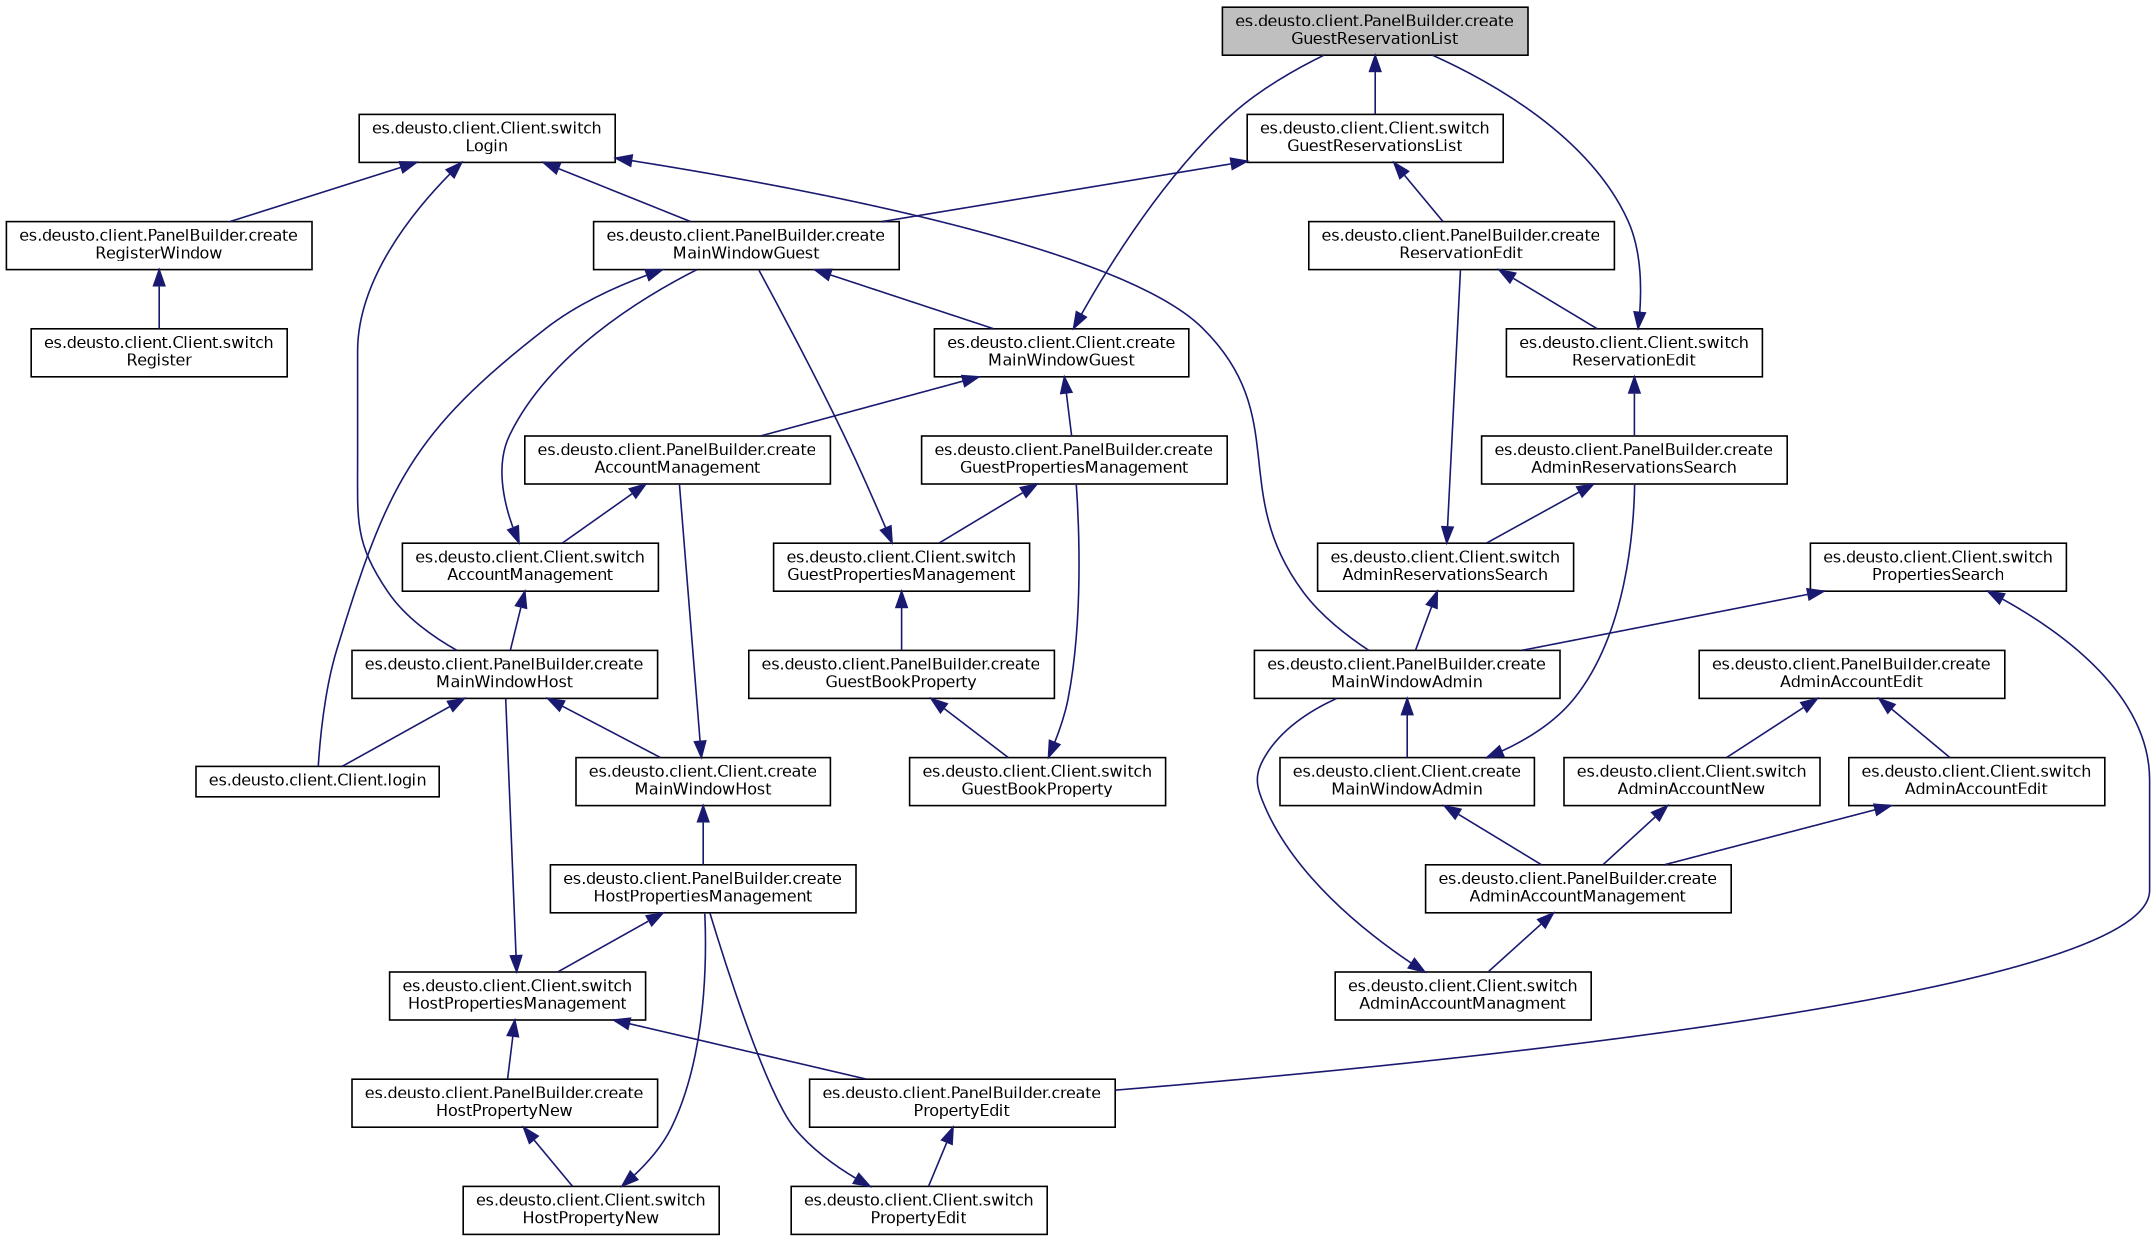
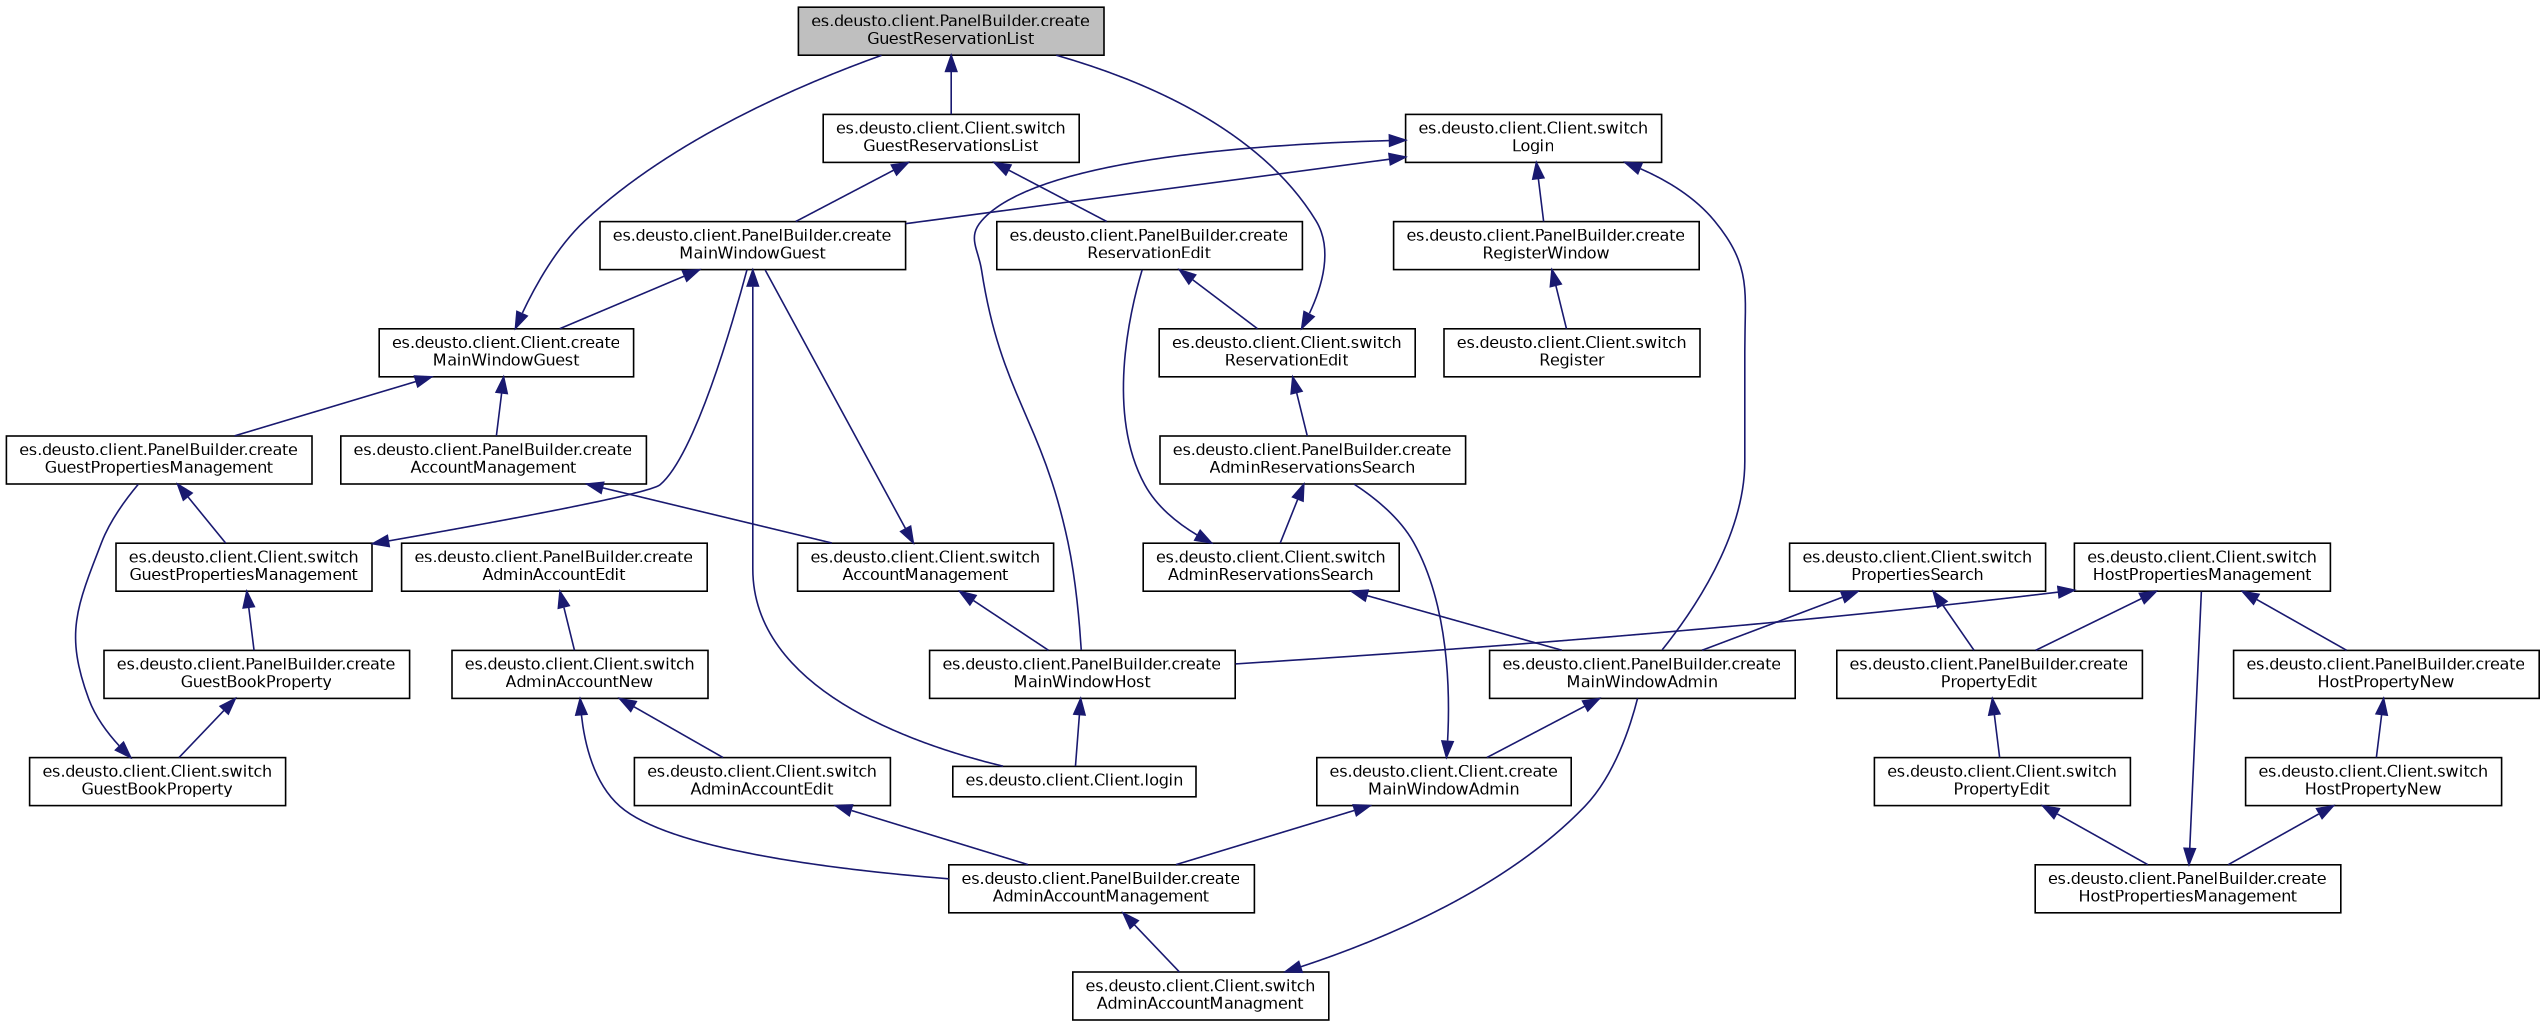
  digraph {
    rankdir=TB
    node [color=black fillcolor=white fontname=Helvetica fontsize=10 shape=record style=filled]
    edge [color=midnightblue dir=back fontname=Helvetica fontsize=10 labelfontname=Helvetica labelfontsize=10 style=solid]
    n1 [fillcolor=grey75 fontcolor=black height=0.2 label="es.deusto.client.PanelBuilder.create\lGuestReservationList" width=0.4]
    n2 [height=0.2 label="es.deusto.client.Client.switch\lGuestReservationsList" width=0.4]
    n3 [height=0.2 label="es.deusto.client.PanelBuilder.create\lReservationEdit" width=0.4]
    n4 [height=0.2 label="es.deusto.client.PanelBuilder.create\lMainWindowGuest" width=0.4]
    n5 [height=0.2 label="es.deusto.client.Client.switch\lReservationEdit" width=0.4]
    n6 [height=0.2 label="es.deusto.client.Client.login" width=0.4]
    n7 [height=0.2 label="es.deusto.client.Client.create\lMainWindowGuest" width=0.4]
    n8 [height=0.2 label="es.deusto.client.PanelBuilder.create\lAdminReservationsSearch" width=0.4]
    n9 [height=0.2 label="es.deusto.client.Client.switch\lAdminReservationsSearch" width=0.4]
    n10 [height=0.2 label="es.deusto.client.PanelBuilder.create\lMainWindowAdmin" width=0.4]
    n11 [height=0.2 label="es.deusto.client.Client.create\lMainWindowAdmin" width=0.4]
    n12 [height=0.2 label="es.deusto.client.PanelBuilder.create\lAdminAccountManagement" width=0.4]
    n13 [height=0.2 label="es.deusto.client.Client.switch\lLogin" width=0.4]
    n14 [height=0.2 label="es.deusto.client.PanelBuilder.create\lRegisterWindow" width=0.4]
    n15 [height=0.2 label="es.deusto.client.PanelBuilder.create\lMainWindowHost" width=0.4]
    n16 [height=0.2 label="es.deusto.client.Client.switch\lRegister" width=0.4]
-   n17 [height=0.2 label="es.deusto.client.Client.create\lMainWindowHost" width=0.4]
    n18 [height=0.2 label="es.deusto.client.PanelBuilder.create\lHostPropertiesManagement" width=0.4]
    n19 [height=0.2 label="es.deusto.client.PanelBuilder.create\lAccountManagement" width=0.4]
    n20 [height=0.2 label="es.deusto.client.Client.switch\lHostPropertiesManagement" width=0.4]
    n21 [height=0.2 label="es.deusto.client.Client.switch\lAccountManagement" width=0.4]
    n22 [height=0.2 label="es.deusto.client.PanelBuilder.create\lPropertyEdit" width=0.4]
    n23 [height=0.2 label="es.deusto.client.PanelBuilder.create\lHostPropertyNew" width=0.4]
    n24 [height=0.2 label="es.deusto.client.Client.switch\lPropertyEdit" width=0.4]
    n25 [height=0.2 label="es.deusto.client.Client.switch\lHostPropertyNew" width=0.4]
    n26 [height=0.2 label="es.deusto.client.Client.switch\lPropertiesSearch" width=0.4]
    n27 [height=0.2 label="es.deusto.client.PanelBuilder.create\lGuestPropertiesManagement" width=0.4]
    n28 [height=0.2 label="es.deusto.client.Client.switch\lGuestPropertiesManagement" width=0.4]
    n29 [height=0.2 label="es.deusto.client.PanelBuilder.create\lGuestBookProperty" width=0.4]
    n30 [height=0.2 label="es.deusto.client.Client.switch\lGuestBookProperty" width=0.4]
    n31 [height=0.2 label="es.deusto.client.Client.switch\lAdminAccountManagment" width=0.4]
    n32 [height=0.2 label="es.deusto.client.PanelBuilder.create\lAdminAccountEdit" width=0.4]
    n33 [height=0.2 label="es.deusto.client.Client.switch\lAdminAccountEdit" width=0.4]
    n34 [height=0.2 label="es.deusto.client.Client.switch\lAdminAccountNew" width=0.4]
    n1 -> n2
    n2 -> n3
    n2 -> n4
    n3 -> n5
    n4 -> n6
    n4 -> n7
    n5 -> n1
    n5 -> n8
    n7 -> n1
    n7 -> n19
    n7 -> n27
    n8 -> n9
    n9 -> n3
    n9 -> n10
    n10 -> n11
    n11 -> n8
    n11 -> n12
    n12 -> n31
    n13 -> n4
    n13 -> n10
    n13 -> n14
    n13 -> n15
    n14 -> n16
    n15 -> n6
-   n15 -> n17
-   n17 -> n18
-   n17 -> n19
    n18 -> n20
    n19 -> n21
    n20 -> n15
    n20 -> n22
    n20 -> n23
    n21 -> n4
    n21 -> n15
    n22 -> n24
    n23 -> n25
    n24 -> n18
    n25 -> n18
    n26 -> n10
    n26 -> n22
    n27 -> n28
    n28 -> n4
    n28 -> n29
    n29 -> n30
    n30 -> n27
    n31 -> n10
-   n32 -> n33
+   n34 -> n33
    n32 -> n34
    n33 -> n12
    n34 -> n12
  }
